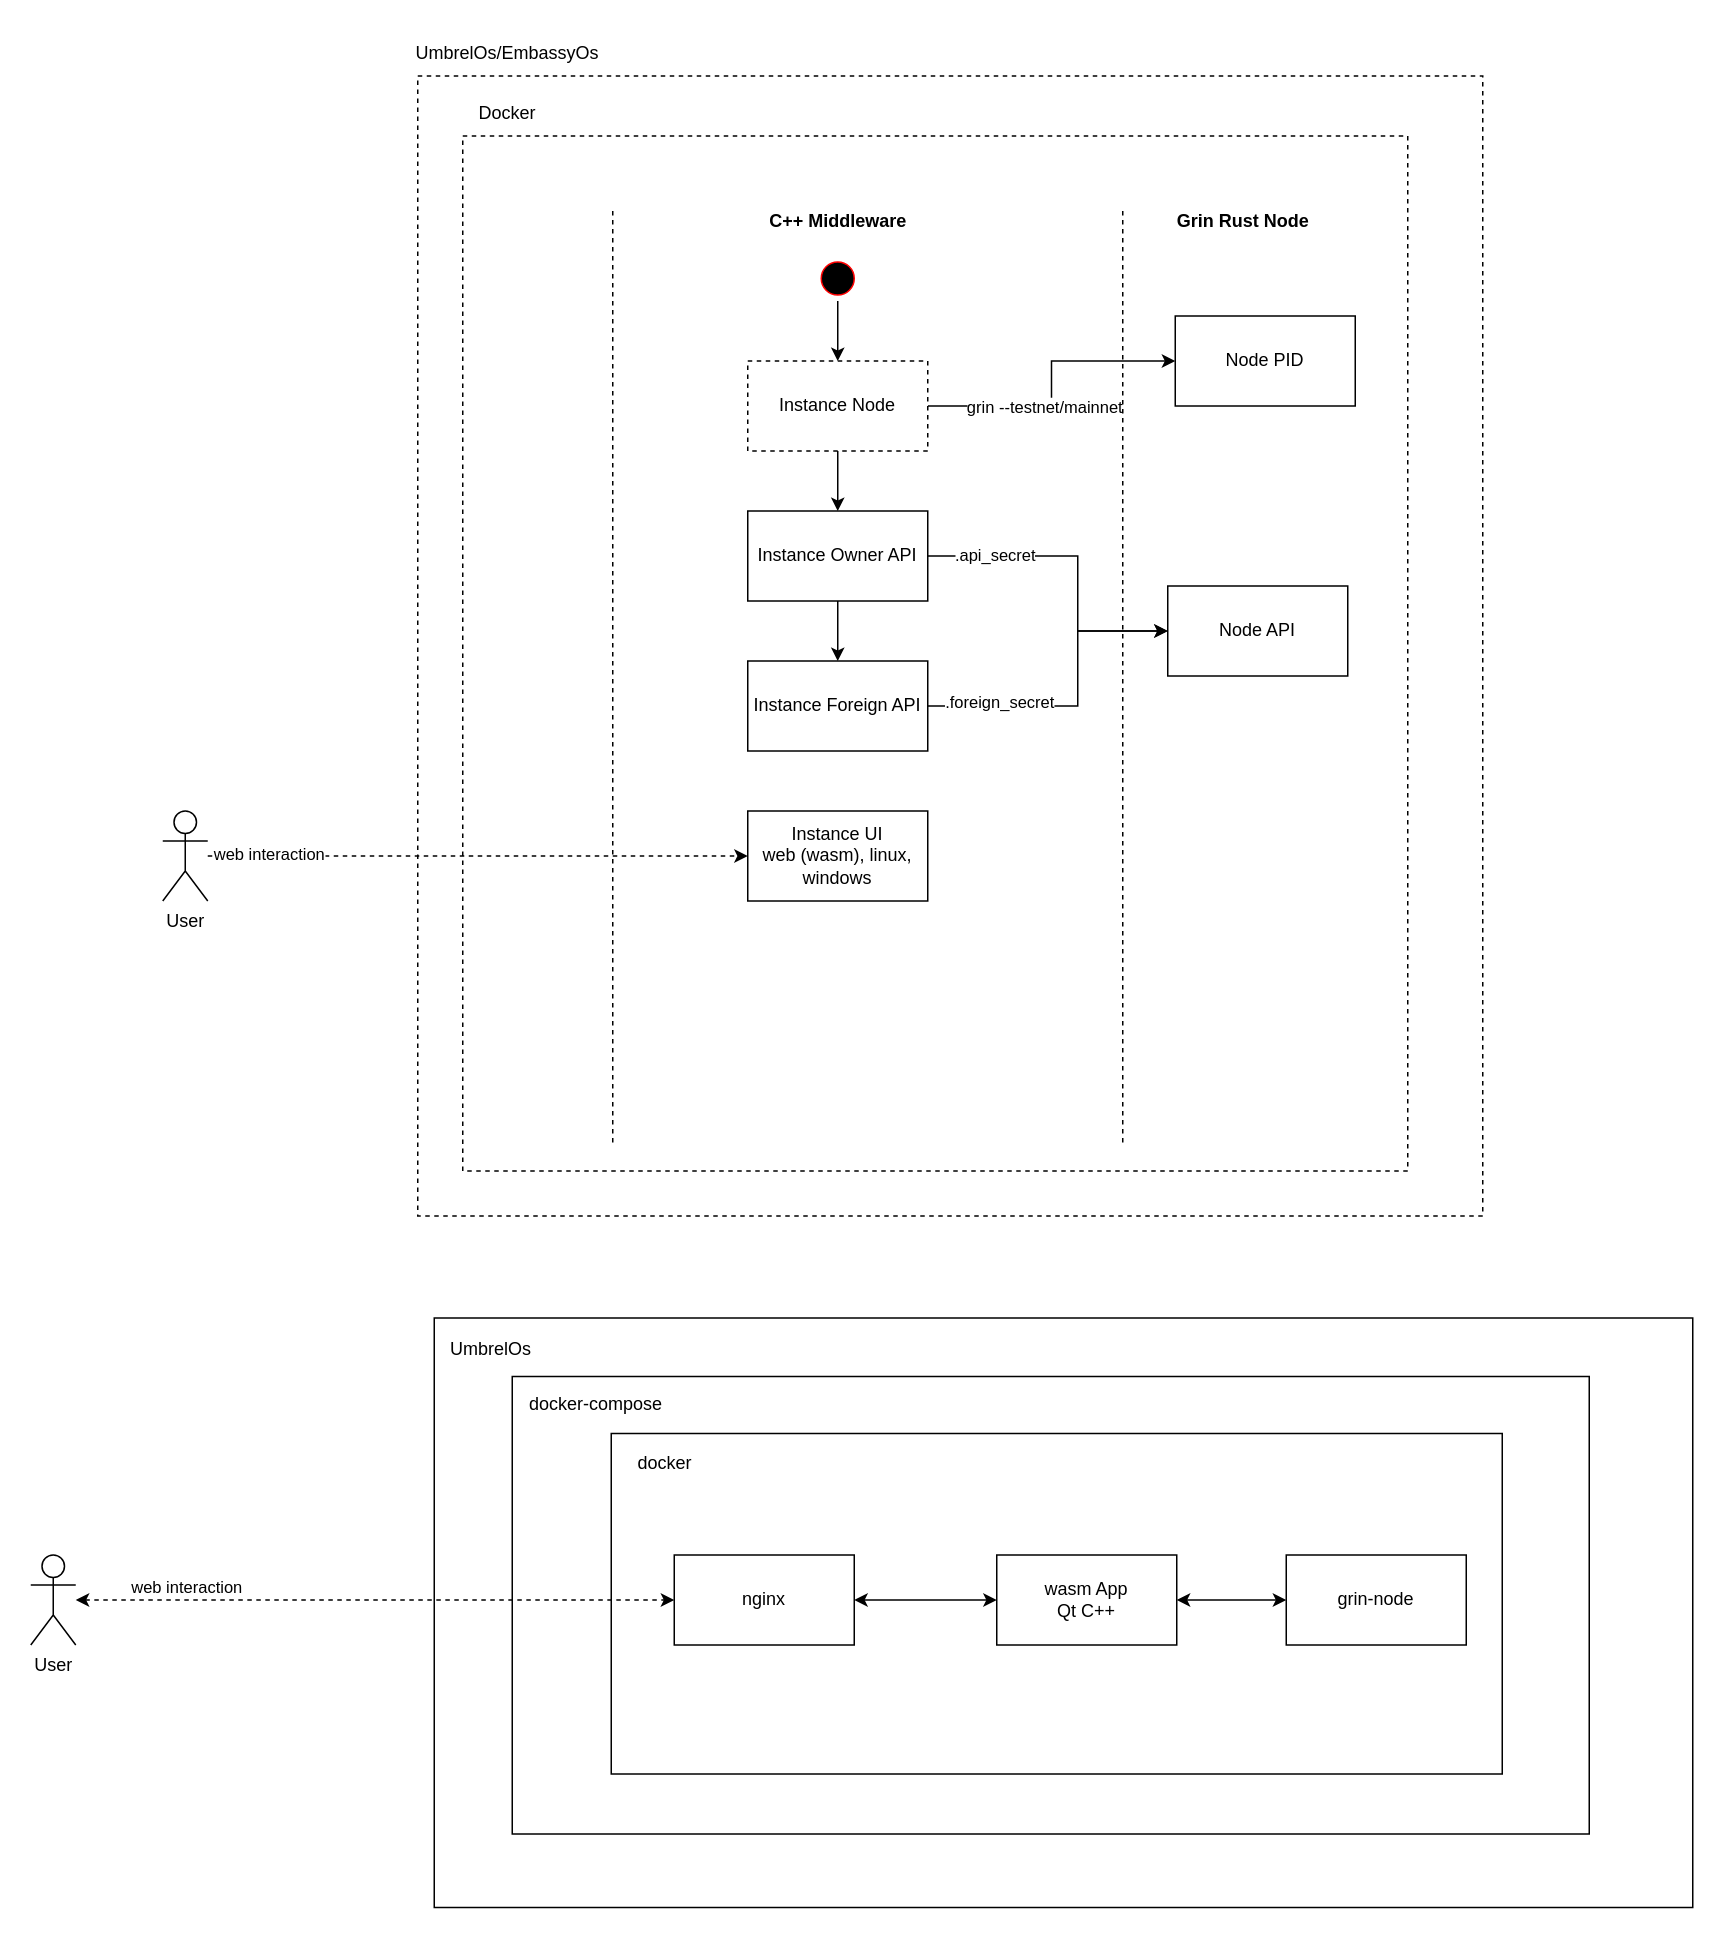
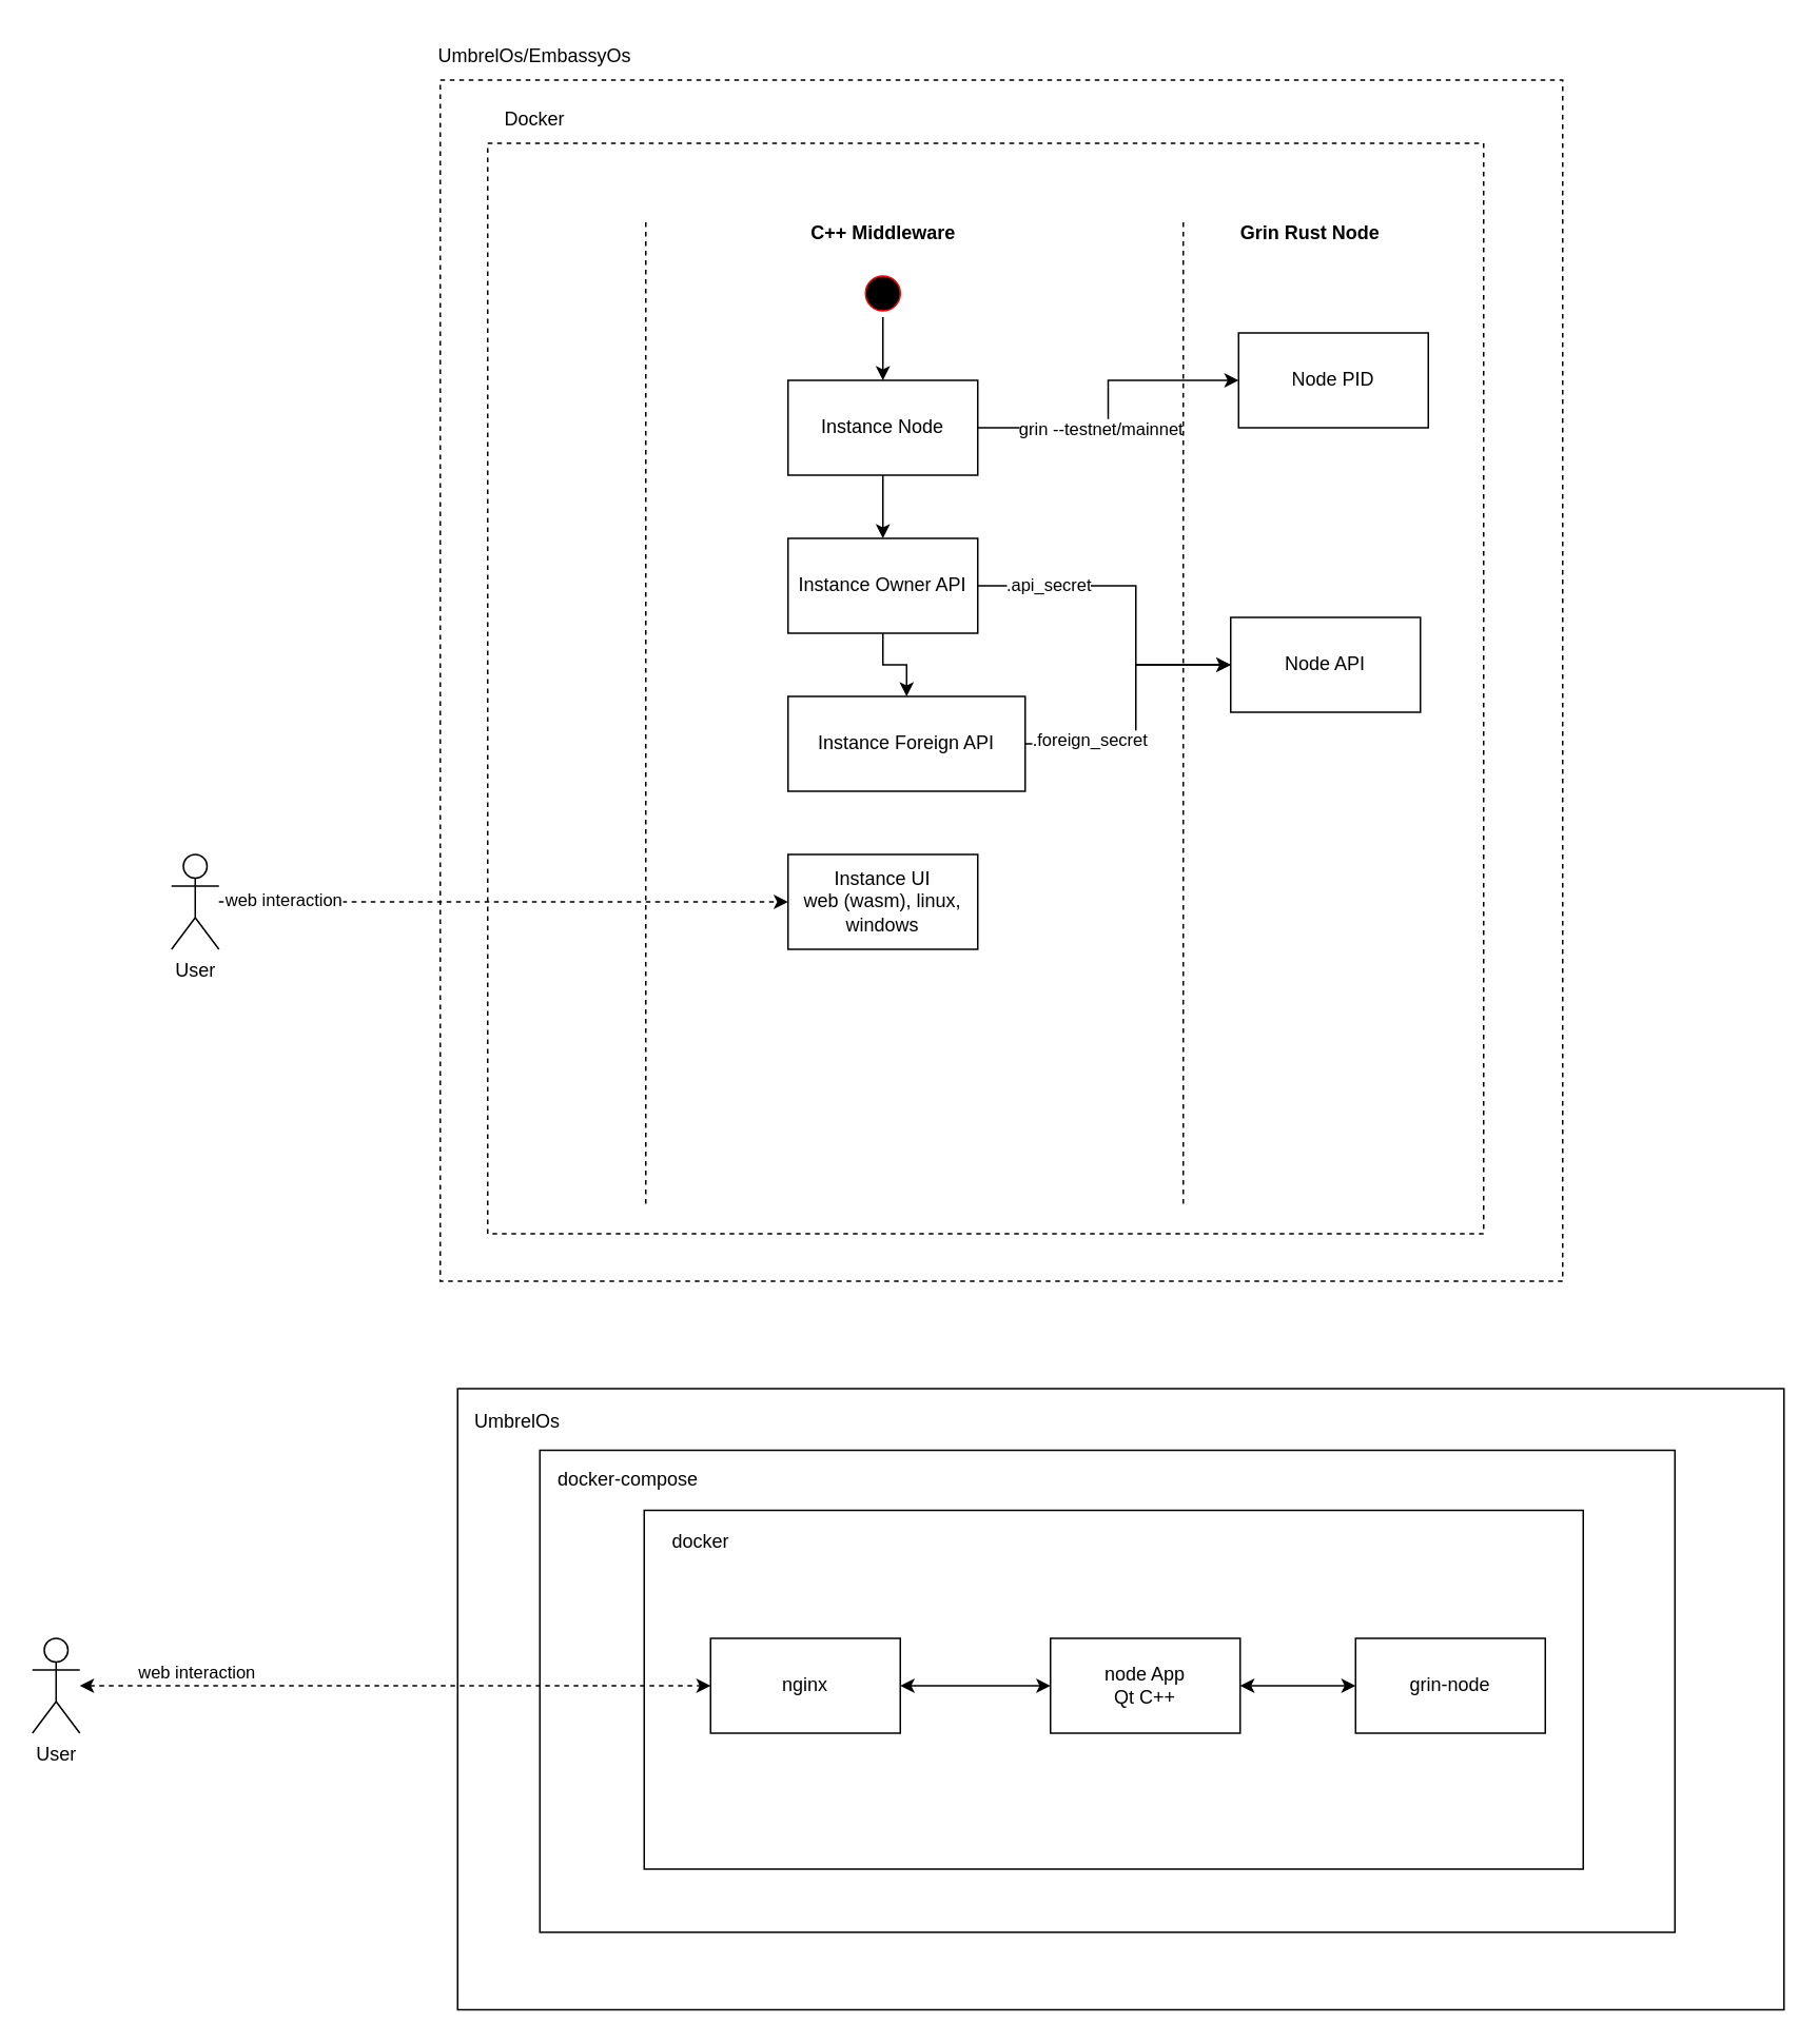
  <mxCell id="0" />
  <mxCell id="1" parent="0" />
  <mxCell id="2" value="" style="rounded=0;whiteSpace=wrap;html=1;" vertex="1" parent="1"><mxGeometry x="289" y="878" width="839" height="393" as="geometry" /></mxCell>
  <mxCell id="3" value="" style="rounded=0;whiteSpace=wrap;html=1;" vertex="1" parent="1"><mxGeometry x="341" y="917" width="718" height="305" as="geometry" /></mxCell>
  <mxCell id="4" value="" style="rounded=0;whiteSpace=wrap;html=1;" vertex="1" parent="1"><mxGeometry x="407" y="955" width="594" height="227" as="geometry" /></mxCell>
  <mxCell id="5" style="edgeStyle=orthogonalEdgeStyle;rounded=0;orthogonalLoop=1;jettySize=auto;html=1;exitX=1;exitY=0.5;exitDx=0;exitDy=0;entryX=0;entryY=0.5;entryDx=0;entryDy=0;" parent="1" source="8" target="12" edge="1"><mxGeometry relative="1" as="geometry"><Array as="points"><mxPoint x="718" y="370" /><mxPoint x="718" y="420" /></Array></mxGeometry></mxCell>
  <mxCell id="6" value=".api_secret" style="edgeLabel;html=1;align=center;verticalAlign=middle;resizable=0;points=[];" parent="5" vertex="1" connectable="0"><mxGeometry x="-0.581" y="1" relative="1" as="geometry"><mxPoint as="offset" /></mxGeometry></mxCell>
  <mxCell id="7" style="edgeStyle=orthogonalEdgeStyle;rounded=0;orthogonalLoop=1;jettySize=auto;html=1;exitX=0.5;exitY=1;exitDx=0;exitDy=0;entryX=0.5;entryY=0;entryDx=0;entryDy=0;" parent="1" source="8" target="11" edge="1"><mxGeometry relative="1" as="geometry" /></mxCell>
  <mxCell id="8" value="Instance Owner API" style="rounded=0;whiteSpace=wrap;html=1;" parent="1" vertex="1"><mxGeometry x="498" y="340" width="120" height="60" as="geometry" /></mxCell>
  <mxCell id="9" style="edgeStyle=orthogonalEdgeStyle;rounded=0;orthogonalLoop=1;jettySize=auto;html=1;exitX=1;exitY=0.5;exitDx=0;exitDy=0;entryX=0;entryY=0.5;entryDx=0;entryDy=0;" parent="1" source="11" target="12" edge="1"><mxGeometry relative="1" as="geometry"><Array as="points"><mxPoint x="718" y="470" /><mxPoint x="718" y="420" /></Array></mxGeometry></mxCell>
  <mxCell id="10" value=".foreign_secret" style="edgeLabel;html=1;align=center;verticalAlign=middle;resizable=0;points=[];" parent="9" vertex="1" connectable="0"><mxGeometry x="-0.552" y="3" relative="1" as="geometry"><mxPoint as="offset" /></mxGeometry></mxCell>
- <mxCell id="11" value="Instance Foreign API" style="rounded=0;whiteSpace=wrap;html=1;" parent="1" vertex="1"><mxGeometry x="498" y="440" width="120" height="60" as="geometry" /></mxCell>
+ <mxCell id="11" value="Instance Foreign API" style="rounded=0;whiteSpace=wrap;html=1;" parent="1" vertex="1"><mxGeometry x="498" y="440" width="150" height="60" as="geometry" /></mxCell>
  <mxCell id="12" value="Node API" style="rounded=0;whiteSpace=wrap;html=1;" parent="1" vertex="1"><mxGeometry x="778" y="390" width="120" height="60" as="geometry" /></mxCell>
  <mxCell id="13" style="edgeStyle=orthogonalEdgeStyle;rounded=0;orthogonalLoop=1;jettySize=auto;html=1;entryX=0;entryY=0.5;entryDx=0;entryDy=0;dashed=1;" parent="1" source="15" target="27" edge="1"><mxGeometry relative="1" as="geometry" /></mxCell>
  <mxCell id="14" value="web interaction" style="edgeLabel;html=1;align=center;verticalAlign=middle;resizable=0;points=[];" parent="13" vertex="1" connectable="0"><mxGeometry x="-0.778" y="2" relative="1" as="geometry"><mxPoint as="offset" /></mxGeometry></mxCell>
  <mxCell id="15" value="User" style="shape=umlActor;verticalLabelPosition=bottom;verticalAlign=top;html=1;" parent="1" vertex="1"><mxGeometry x="108" y="540" width="30" height="60" as="geometry" /></mxCell>
  <mxCell id="16" style="edgeStyle=orthogonalEdgeStyle;rounded=0;orthogonalLoop=1;jettySize=auto;html=1;exitX=0.5;exitY=1;exitDx=0;exitDy=0;entryX=0.5;entryY=0;entryDx=0;entryDy=0;" parent="1" source="17" target="21" edge="1"><mxGeometry relative="1" as="geometry" /></mxCell>
  <mxCell id="17" value="" style="ellipse;html=1;shape=startState;fillColor=#000000;strokeColor=#ff0000;" parent="1" vertex="1"><mxGeometry x="543" y="170" width="30" height="30" as="geometry" /></mxCell>
  <mxCell id="18" style="edgeStyle=orthogonalEdgeStyle;rounded=0;orthogonalLoop=1;jettySize=auto;html=1;exitX=1;exitY=0.5;exitDx=0;exitDy=0;" parent="1" source="21" target="26" edge="1"><mxGeometry relative="1" as="geometry" /></mxCell>
  <mxCell id="19" value="grin --testnet/mainnet" style="edgeLabel;html=1;align=center;verticalAlign=middle;resizable=0;points=[];" parent="18" vertex="1" connectable="0"><mxGeometry x="-0.212" relative="1" as="geometry"><mxPoint as="offset" /></mxGeometry></mxCell>
  <mxCell id="20" style="edgeStyle=orthogonalEdgeStyle;rounded=0;orthogonalLoop=1;jettySize=auto;html=1;exitX=0.5;exitY=1;exitDx=0;exitDy=0;" parent="1" source="21" target="8" edge="1"><mxGeometry relative="1" as="geometry" /></mxCell>
- <mxCell id="21" value="Instance Node" style="rounded=0;whiteSpace=wrap;html=1;dashed=1;" parent="1" vertex="1"><mxGeometry x="498" y="240" width="120" height="60" as="geometry" /></mxCell>
+ <mxCell id="21" value="Instance Node" style="rounded=0;whiteSpace=wrap;html=1;" parent="1" vertex="1"><mxGeometry x="498" y="240" width="120" height="60" as="geometry" /></mxCell>
  <mxCell id="22" value="Grin Rust Node" style="text;align=center;fontStyle=1;verticalAlign=middle;spacingLeft=3;spacingRight=3;strokeColor=none;rotatable=0;points=[[0,0.5],[1,0.5]];portConstraint=eastwest;html=1;" parent="1" vertex="1"><mxGeometry x="778" y="134" width="100" height="26" as="geometry" /></mxCell>
  <mxCell id="23" value="" style="endArrow=none;dashed=1;html=1;rounded=0;" parent="1" edge="1"><mxGeometry width="50" height="50" relative="1" as="geometry"><mxPoint x="748" y="761" as="sourcePoint" /><mxPoint x="748" y="140" as="targetPoint" /></mxGeometry></mxCell>
  <mxCell id="24" value="C++ Middleware" style="text;align=center;fontStyle=1;verticalAlign=middle;spacingLeft=3;spacingRight=3;strokeColor=none;rotatable=0;points=[[0,0.5],[1,0.5]];portConstraint=eastwest;html=1;" parent="1" vertex="1"><mxGeometry x="508" y="134" width="100" height="26" as="geometry" /></mxCell>
  <mxCell id="25" value="" style="endArrow=none;dashed=1;html=1;rounded=0;" parent="1" edge="1"><mxGeometry width="50" height="50" relative="1" as="geometry"><mxPoint x="408" y="761" as="sourcePoint" /><mxPoint x="408" y="140" as="targetPoint" /></mxGeometry></mxCell>
  <mxCell id="26" value="Node PID" style="rounded=0;whiteSpace=wrap;html=1;" parent="1" vertex="1"><mxGeometry x="783" y="210" width="120" height="60" as="geometry" /></mxCell>
  <mxCell id="27" value="Instance UI&lt;br&gt;web (wasm), linux, windows" style="rounded=0;whiteSpace=wrap;html=1;" parent="1" vertex="1"><mxGeometry x="498" y="540" width="120" height="60" as="geometry" /></mxCell>
  <mxCell id="28" value="" style="rounded=0;whiteSpace=wrap;html=1;dashed=1;fillColor=none;" parent="1" vertex="1"><mxGeometry x="308" y="90" width="630" height="690" as="geometry" /></mxCell>
  <mxCell id="29" value="Docker" style="text;html=1;strokeColor=none;fillColor=none;align=center;verticalAlign=middle;whiteSpace=wrap;rounded=0;" parent="1" vertex="1"><mxGeometry x="308" y="60" width="60" height="30" as="geometry" /></mxCell>
  <mxCell id="30" value="" style="rounded=0;whiteSpace=wrap;html=1;dashed=1;fillColor=none;" parent="1" vertex="1"><mxGeometry x="278" y="50" width="710" height="760" as="geometry" /></mxCell>
  <mxCell id="31" value="UmbrelOs/EmbassyOs" style="text;html=1;strokeColor=none;fillColor=none;align=center;verticalAlign=middle;whiteSpace=wrap;rounded=0;" parent="1" vertex="1"><mxGeometry x="308" y="20" width="60" height="30" as="geometry" /></mxCell>
  <mxCell id="32" style="edgeStyle=orthogonalEdgeStyle;rounded=0;orthogonalLoop=1;jettySize=auto;html=1;exitX=1;exitY=0.5;exitDx=0;exitDy=0;entryX=0;entryY=0.5;entryDx=0;entryDy=0;startArrow=classic;startFill=1;" edge="1" parent="1" source="33" target="38"><mxGeometry relative="1" as="geometry" /></mxCell>
  <mxCell id="33" value="nginx" style="rounded=0;whiteSpace=wrap;html=1;" vertex="1" parent="1"><mxGeometry x="449" y="1036" width="120" height="60" as="geometry" /></mxCell>
  <mxCell id="34" style="edgeStyle=orthogonalEdgeStyle;rounded=0;orthogonalLoop=1;jettySize=auto;html=1;entryX=0;entryY=0.5;entryDx=0;entryDy=0;dashed=1;startArrow=classic;startFill=1;" edge="1" parent="1" source="36" target="33"><mxGeometry relative="1" as="geometry"><mxPoint x="410" y="1066" as="targetPoint" /></mxGeometry></mxCell>
  <mxCell id="35" value="web interaction" style="edgeLabel;html=1;align=center;verticalAlign=middle;resizable=0;points=[];" vertex="1" connectable="0" parent="34"><mxGeometry x="-0.778" y="2" relative="1" as="geometry"><mxPoint x="29" y="-7" as="offset" /></mxGeometry></mxCell>
  <mxCell id="36" value="User" style="shape=umlActor;verticalLabelPosition=bottom;verticalAlign=top;html=1;" vertex="1" parent="1"><mxGeometry x="20" y="1036" width="30" height="60" as="geometry" /></mxCell>
  <mxCell id="37" style="edgeStyle=orthogonalEdgeStyle;rounded=0;orthogonalLoop=1;jettySize=auto;html=1;exitX=1;exitY=0.5;exitDx=0;exitDy=0;entryX=0;entryY=0.5;entryDx=0;entryDy=0;startArrow=classic;startFill=1;" edge="1" parent="1" source="38" target="39"><mxGeometry relative="1" as="geometry" /></mxCell>
- <mxCell id="38" value="wasm App&lt;br&gt;Qt C++" style="rounded=0;whiteSpace=wrap;html=1;" vertex="1" parent="1"><mxGeometry x="664" y="1036" width="120" height="60" as="geometry" /></mxCell>
+ <mxCell id="38" value="node App&lt;br&gt;Qt C++" style="rounded=0;whiteSpace=wrap;html=1;" vertex="1" parent="1"><mxGeometry x="664" y="1036" width="120" height="60" as="geometry" /></mxCell>
  <mxCell id="39" value="grin-node" style="rounded=0;whiteSpace=wrap;html=1;" vertex="1" parent="1"><mxGeometry x="857" y="1036" width="120" height="60" as="geometry" /></mxCell>
  <mxCell id="40" value="docker" style="text;html=1;strokeColor=none;fillColor=none;align=center;verticalAlign=middle;whiteSpace=wrap;rounded=0;" vertex="1" parent="1"><mxGeometry x="413" y="960" width="60" height="30" as="geometry" /></mxCell>
  <mxCell id="41" value="docker-compose" style="text;html=1;strokeColor=none;fillColor=none;align=center;verticalAlign=middle;whiteSpace=wrap;rounded=0;" vertex="1" parent="1"><mxGeometry x="344" y="921" width="106" height="30" as="geometry" /></mxCell>
  <mxCell id="42" value="UmbrelOs" style="text;html=1;strokeColor=none;fillColor=none;align=center;verticalAlign=middle;whiteSpace=wrap;rounded=0;" vertex="1" parent="1"><mxGeometry x="297" y="884" width="60" height="30" as="geometry" /></mxCell>
